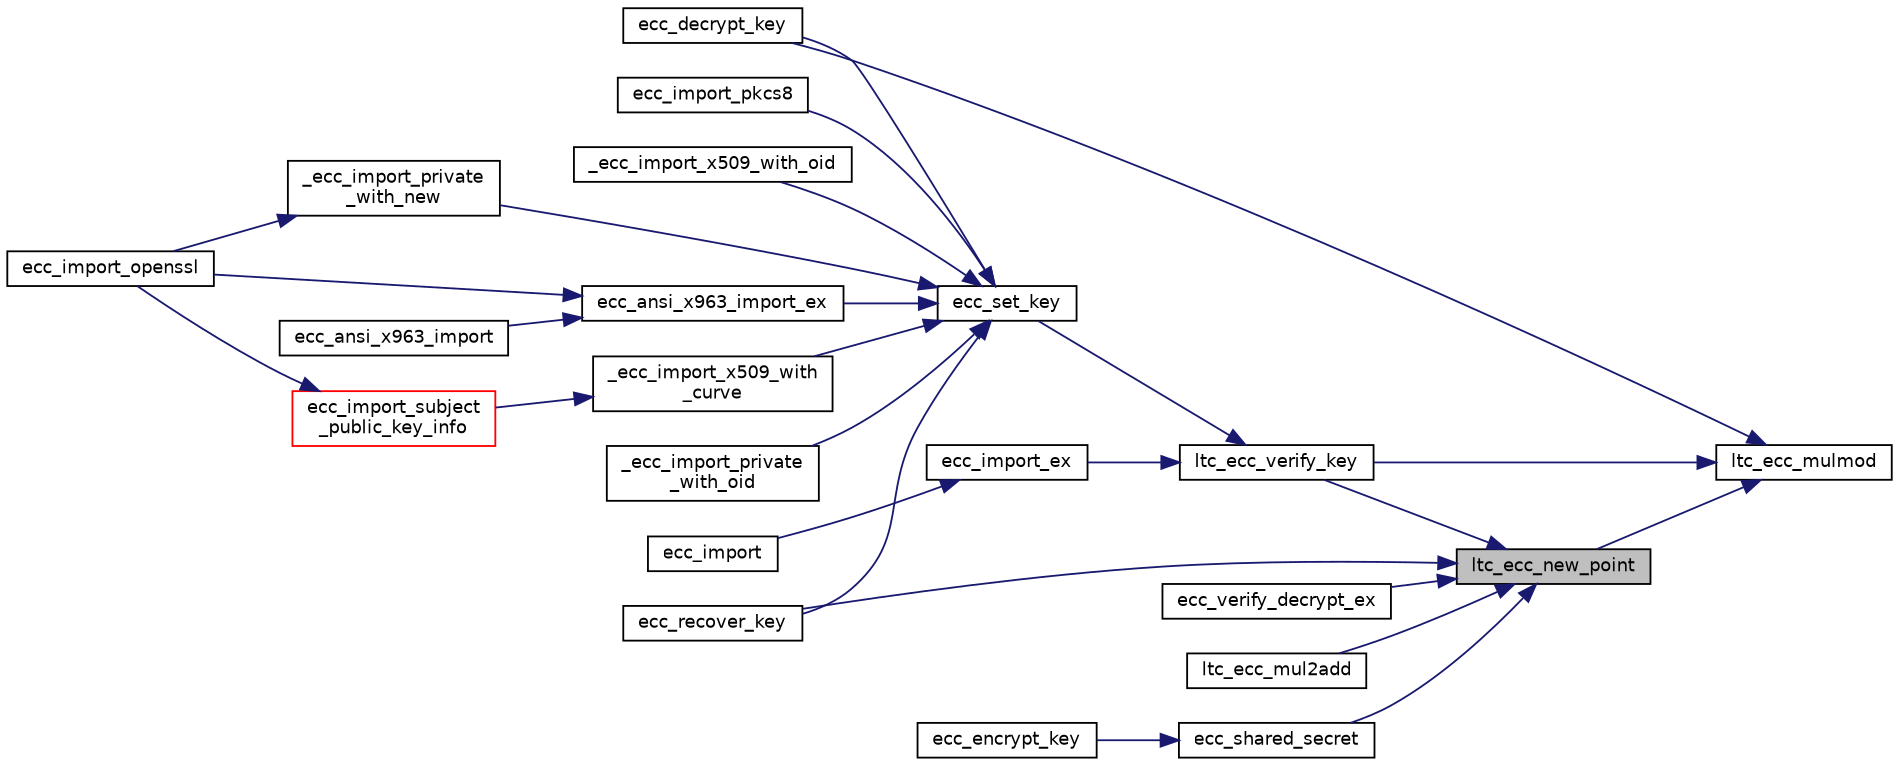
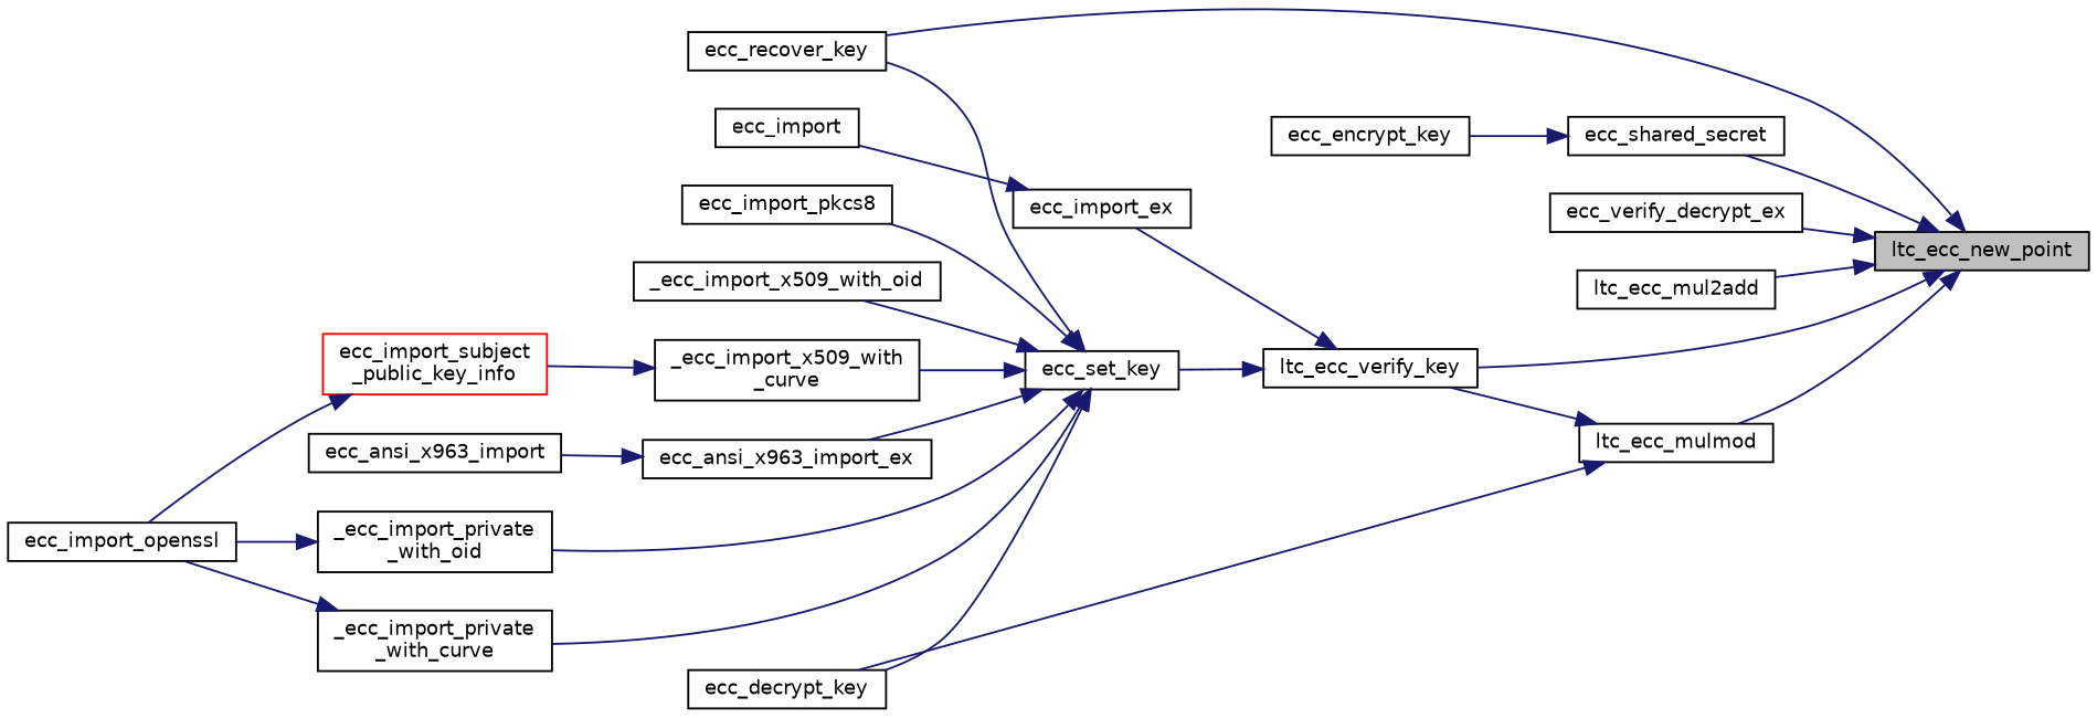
  digraph {
    rankdir=RL
    node [color=black fillcolor=white fontname=Helvetica fontsize=10 shape=record style=filled]
    edge [color=midnightblue dir=back fontname=Helvetica fontsize=10 labelfontname=Helvetica labelfontsize=10 style=solid]
    n1 [fillcolor=grey75 fontcolor=black height=0.2 label=ltc_ecc_new_point width=0.4]
    n2 [height=0.2 label=ecc_recover_key width=0.4]
    n3 [height=0.2 label=ecc_shared_secret width=0.4]
    n4 [height=0.2 label=ecc_verify_decrypt_ex width=0.4]
    n5 [height=0.2 label=ltc_ecc_mul2add width=0.4]
    n6 [height=0.2 label=ltc_ecc_mulmod width=0.4]
    n7 [height=0.2 label=ltc_ecc_verify_key width=0.4]
    n8 [height=0.2 label=ecc_encrypt_key width=0.4]
    n9 [height=0.2 label=ecc_decrypt_key width=0.4]
    n10 [height=0.2 label=ecc_import_ex width=0.4]
    n11 [height=0.2 label=ecc_set_key width=0.4]
    n12 [height=0.2 label=ecc_import width=0.4]
    n13 [height=0.2 label=ecc_ansi_x963_import_ex width=0.4]
    n14 [height=0.2 label="_ecc_import_private\l_with_oid" width=0.4]
-   n15 [height=0.2 label="_ecc_import_private\l_with_new" width=0.4]
+   n15 [height=0.2 label="_ecc_import_private\l_with_curve" width=0.4]
    n16 [height=0.2 label=ecc_import_pkcs8 width=0.4]
    n17 [height=0.2 label=_ecc_import_x509_with_oid width=0.4]
    n18 [height=0.2 label="_ecc_import_x509_with\l_curve" width=0.4]
    n19 [height=0.2 label=ecc_ansi_x963_import width=0.4]
    n20 [height=0.2 label=ecc_import_openssl width=0.4]
    n21 [color=red height=0.2 label="ecc_import_subject\l_public_key_info" width=0.4]
    n1 -> n2
    n1 -> n3
    n1 -> n4
    n1 -> n5
-   n6 -> n1
+   n1 -> n6
    n1 -> n7
    n3 -> n8
    n6 -> n7
    n6 -> n9
    n7 -> n10
    n7 -> n11
    n10 -> n12
    n11 -> n2
    n11 -> n9
    n11 -> n13
    n11 -> n14
    n11 -> n15
    n11 -> n16
    n11 -> n17
    n11 -> n18
    n13 -> n19
-   n13 -> n20
+   n14 -> n20
    n15 -> n20
    n18 -> n21
    n21 -> n20
  }
